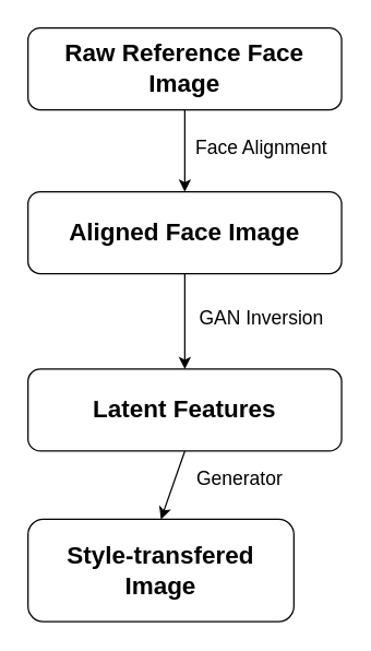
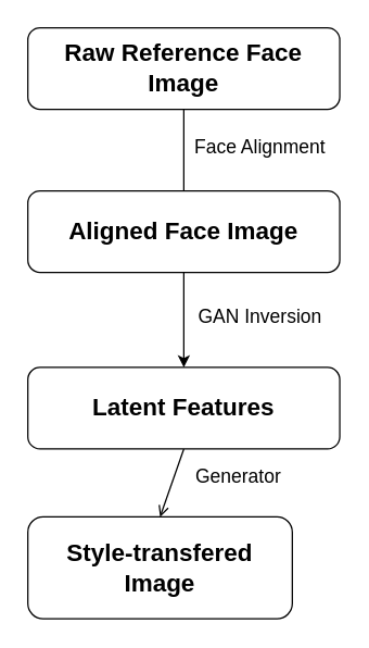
  <mxCell id="0" />
  <mxCell id="1" parent="0" />
  <mxCell id="2" value="&lt;h2&gt;Raw Reference Face Image&lt;/h2&gt;" style="rounded=1;whiteSpace=wrap;html=1;" vertex="1" parent="1"><mxGeometry x="20" y="20" width="230" height="60" as="geometry" /></mxCell>
  <mxCell id="3" value="&lt;h2&gt;Aligned Face Image&lt;/h2&gt;" style="rounded=1;whiteSpace=wrap;html=1;" vertex="1" parent="1"><mxGeometry x="20" y="140" width="230" height="60" as="geometry" /></mxCell>
- <mxCell id="4" value="" style="endArrow=classic;html=1;exitX=0.5;exitY=1;exitDx=0;exitDy=0;entryX=0.5;entryY=0;entryDx=0;entryDy=0;" edge="1" parent="1" source="2" target="3"><mxGeometry width="50" height="50" relative="1" as="geometry"><mxPoint x="230" y="230" as="sourcePoint" /><mxPoint x="280" y="180" as="targetPoint" /></mxGeometry></mxCell>
+ <mxCell id="4" value="" style="endArrow=none;html=1;exitX=0.5;exitY=1;exitDx=0;exitDy=0;entryX=0.5;entryY=0;entryDx=0;entryDy=0;" edge="1" parent="1" source="2" target="3"><mxGeometry width="50" height="50" relative="1" as="geometry"><mxPoint x="230" y="230" as="sourcePoint" /><mxPoint x="280" y="180" as="targetPoint" /></mxGeometry></mxCell>
  <mxCell id="5" value="Face Alignment" style="edgeLabel;html=1;align=center;verticalAlign=middle;resizable=0;points=[];fontSize=14;" vertex="1" connectable="0" parent="4"><mxGeometry x="-0.429" y="-2" relative="1" as="geometry"><mxPoint x="57" y="10" as="offset" /></mxGeometry></mxCell>
- <mxCell id="6" style="edgeStyle=none;html=1;exitX=0.5;exitY=1;exitDx=0;exitDy=0;entryX=0.5;entryY=0;entryDx=0;entryDy=0;" edge="1" parent="1" source="7" target="10"><mxGeometry relative="1" as="geometry" /></mxCell>
+ <mxCell id="6" style="edgeStyle=none;html=1;exitX=0.5;exitY=1;exitDx=0;exitDy=0;entryX=0.5;entryY=0;entryDx=0;entryDy=0;endArrow=open;" edge="1" parent="1" source="7" target="10"><mxGeometry relative="1" as="geometry" /></mxCell>
  <mxCell id="7" value="&lt;h2&gt;Latent Features&lt;/h2&gt;" style="rounded=1;whiteSpace=wrap;html=1;" vertex="1" parent="1"><mxGeometry x="20" y="270" width="230" height="60" as="geometry" /></mxCell>
  <mxCell id="8" value="" style="endArrow=classic;html=1;exitX=0.5;exitY=1;exitDx=0;exitDy=0;entryX=0.5;entryY=0;entryDx=0;entryDy=0;" edge="1" parent="1" source="3" target="7"><mxGeometry width="50" height="50" relative="1" as="geometry"><mxPoint x="230" y="180" as="sourcePoint" /><mxPoint x="280" y="130" as="targetPoint" /></mxGeometry></mxCell>
  <mxCell id="9" value="GAN Inversion" style="edgeLabel;html=1;align=center;verticalAlign=middle;resizable=0;points=[];fontSize=14;" vertex="1" connectable="0" parent="8"><mxGeometry x="-0.416" relative="1" as="geometry"><mxPoint x="55" y="12" as="offset" /></mxGeometry></mxCell>
  <mxCell id="10" value="&lt;h2&gt;Style-transfered Image&lt;/h2&gt;" style="rounded=1;whiteSpace=wrap;html=1;" vertex="1" parent="1"><mxGeometry x="20" y="380" width="195" height="75" as="geometry" /></mxCell>
  <mxCell id="11" value="&lt;font style=&quot;font-size: 14px&quot;&gt;Generator&lt;/font&gt;" style="edgeLabel;html=1;align=center;verticalAlign=middle;resizable=0;points=[];" vertex="1" connectable="0" parent="1"><mxGeometry x="190" y="350" as="geometry"><mxPoint x="-16" y="-1" as="offset" /></mxGeometry></mxCell>
